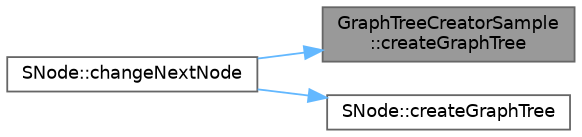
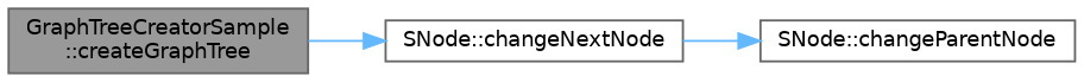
  digraph {
    rankdir=LR
    node [color=grey40 fillcolor=white fontname=Helvetica fontsize=10 shape=box style=filled]
    edge [color=steelblue1 fontname=Helvetica fontsize=10 labelfontname=Helvetica labelfontsize=10 style=solid]
    n1 [color=gray40 fillcolor=grey60 fontcolor=black height=0.2 label="GraphTreeCreatorSample\l::createGraphTree" width=0.4]
    n2 [height=0.2 label="SNode::changeNextNode" width=0.4]
-   n3 [height=0.2 label="SNode::createGraphTree" width=0.4]
-   n2 -> n1
+   n3 [height=0.2 label="SNode::changeParentNode" width=0.4]
+   n1 -> n2
    n2 -> n3
  }
